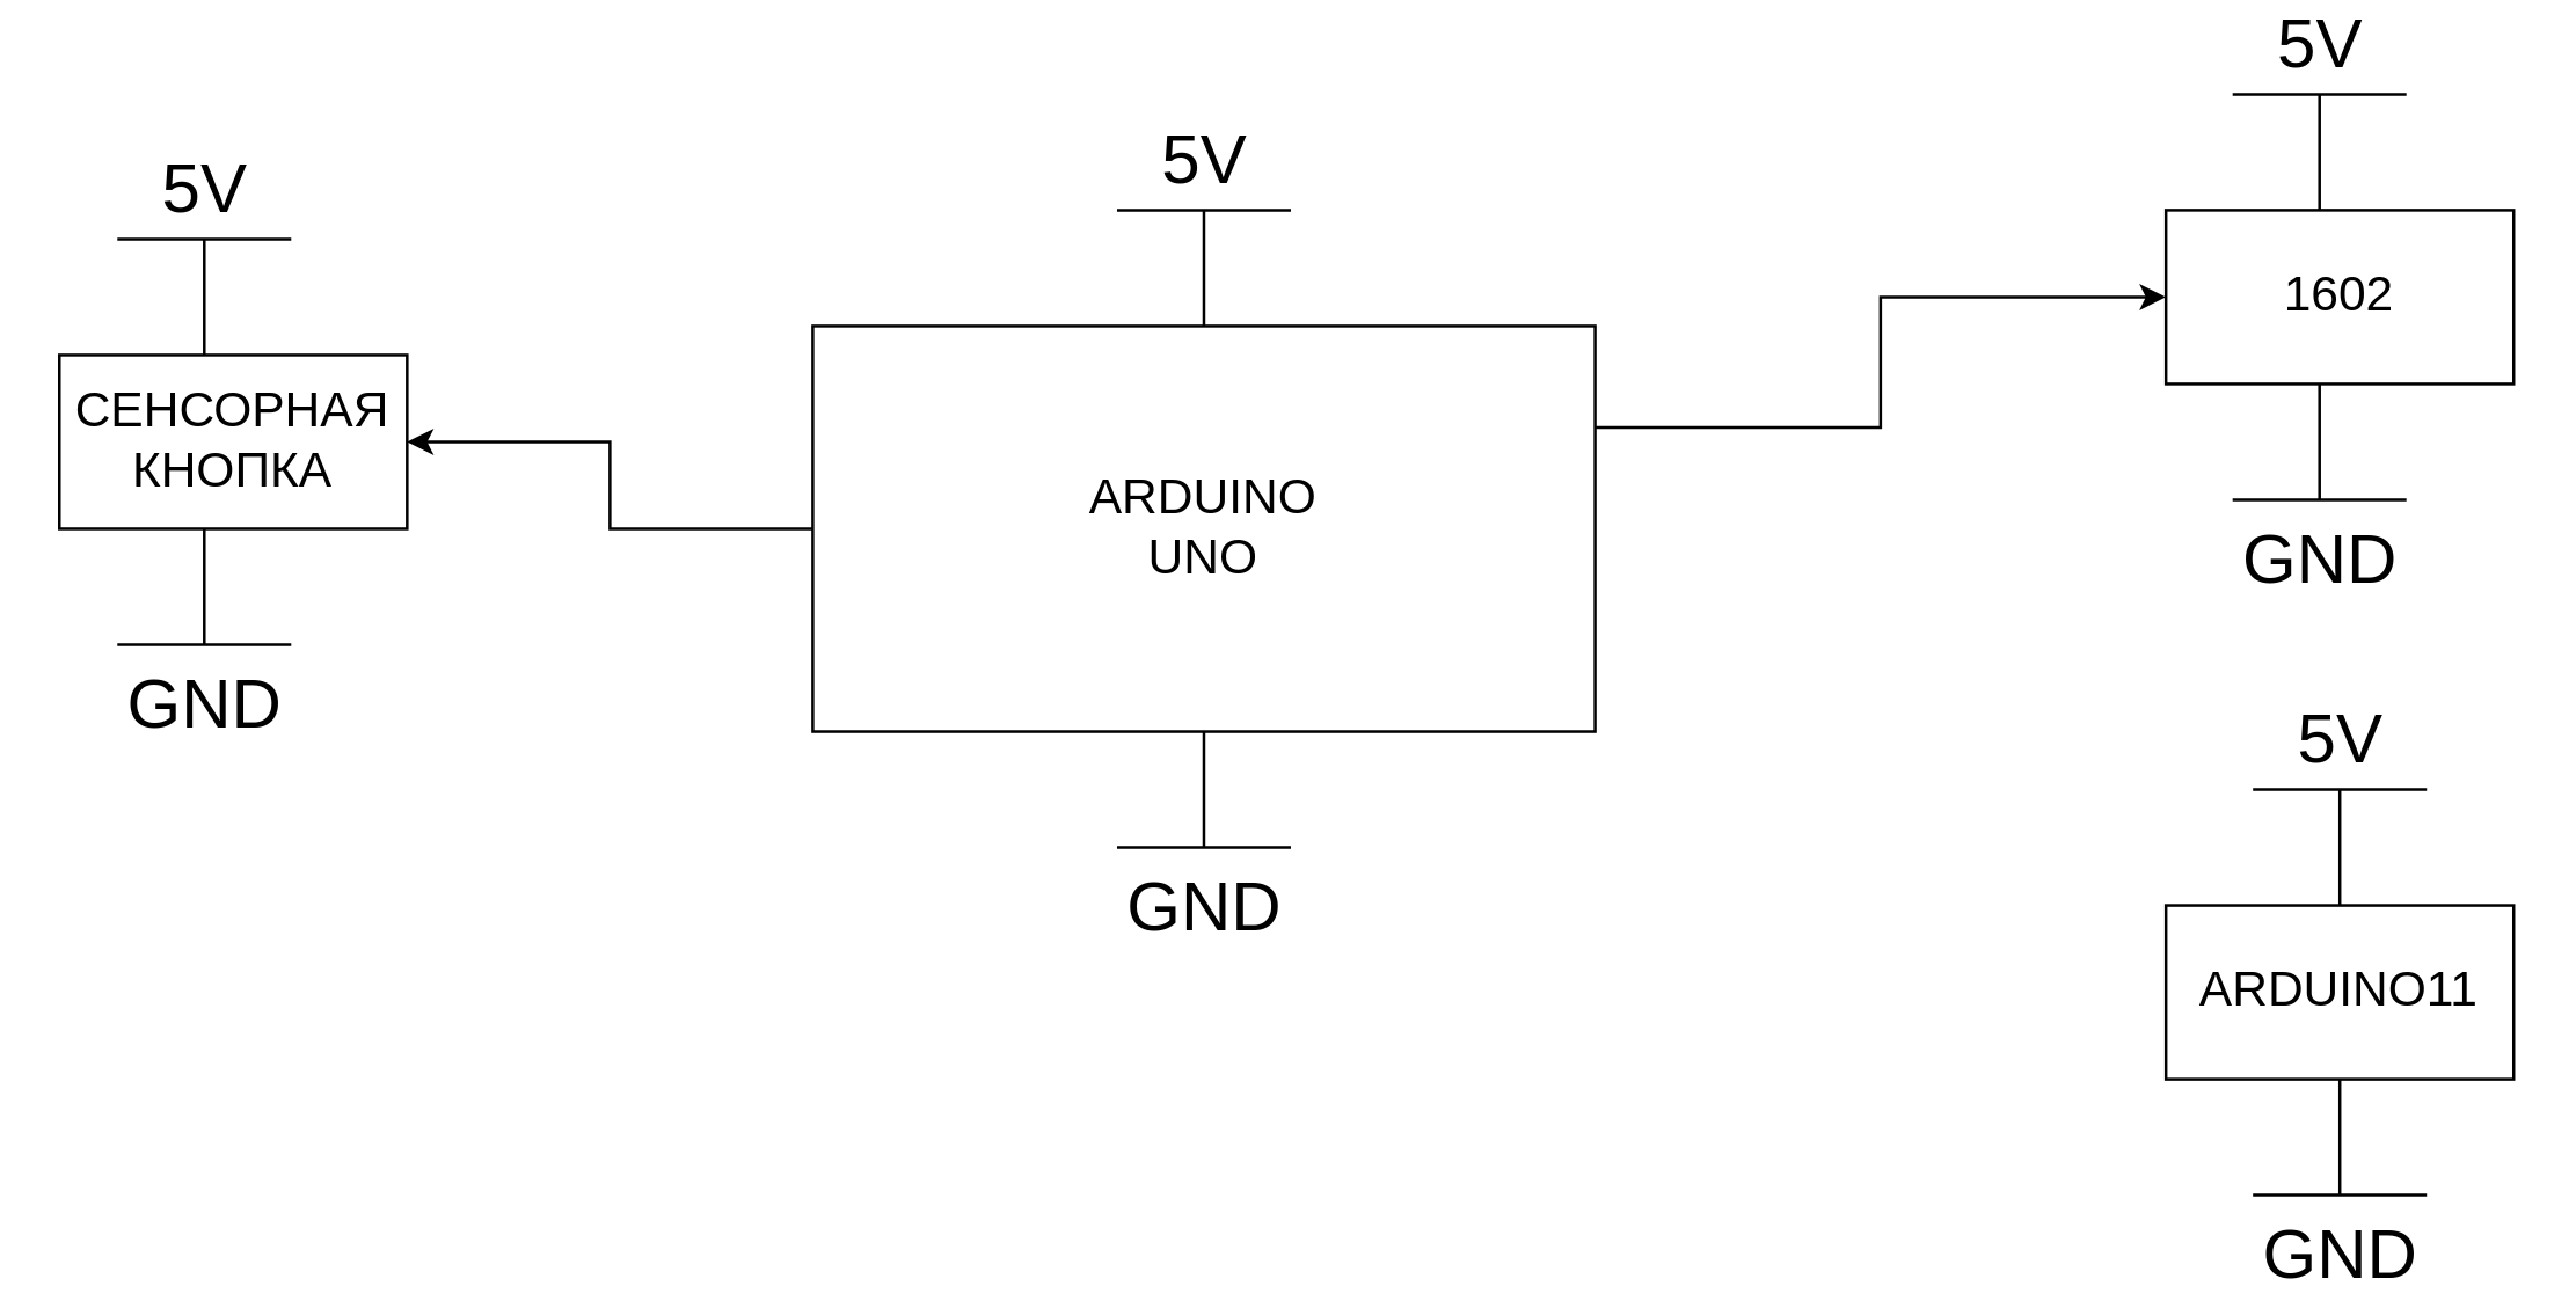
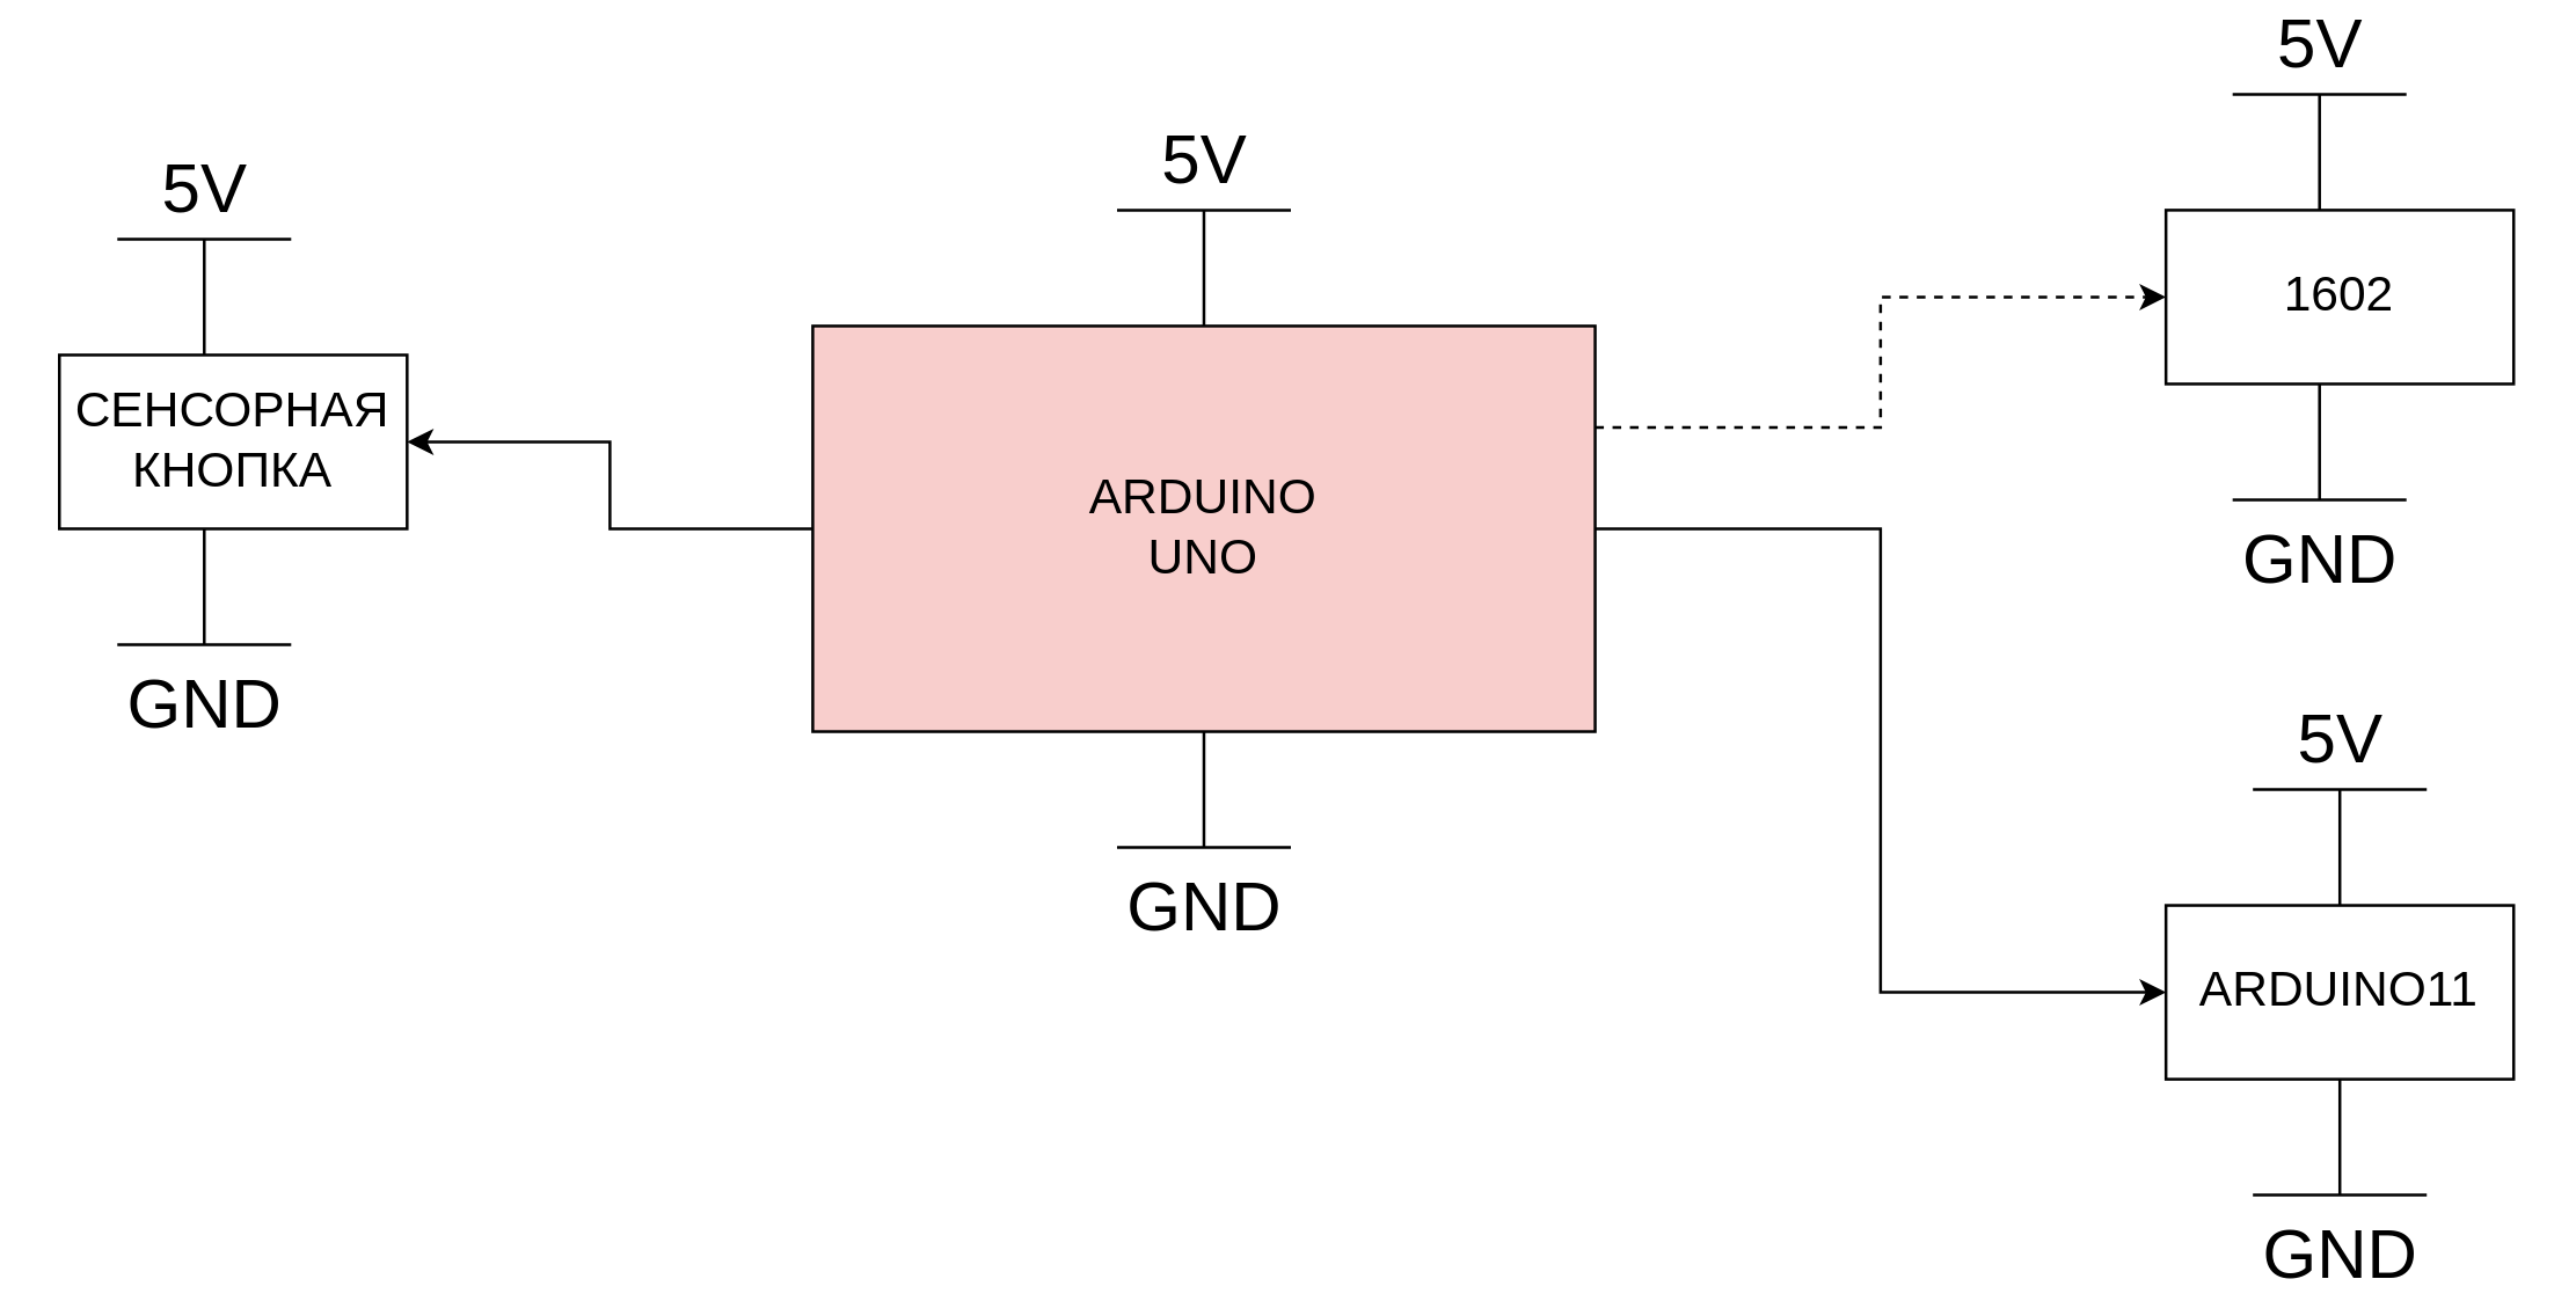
  <mxCell id="0" />
  <mxCell id="1" parent="0" />
  <mxCell id="2" style="edgeStyle=orthogonalEdgeStyle;rounded=0;orthogonalLoop=1;jettySize=auto;html=1;entryX=1;entryY=0.5;entryDx=0;entryDy=0;fontSize=17;" parent="1" source="5" target="8" edge="1"><mxGeometry relative="1" as="geometry" /></mxCell>
- <mxCell id="4" style="edgeStyle=orthogonalEdgeStyle;rounded=0;orthogonalLoop=1;jettySize=auto;html=1;exitX=1;exitY=0.25;exitDx=0;exitDy=0;entryX=0;entryY=0.5;entryDx=0;entryDy=0;" parent="1" source="5" target="9" edge="1"><mxGeometry relative="1" as="geometry" /></mxCell>
- <mxCell id="5" value="&lt;div&gt;&lt;font style=&quot;font-size: 17px&quot;&gt;ARDUINO&lt;/font&gt;&lt;/div&gt;&lt;div&gt;&lt;font style=&quot;font-size: 17px&quot;&gt;&lt;font style=&quot;font-size: 17px&quot;&gt;UNO&lt;/font&gt;&lt;br&gt;&lt;/font&gt;&lt;/div&gt;" style="rounded=0;whiteSpace=wrap;html=1;" parent="1" vertex="1"><mxGeometry x="280" y="100" width="270" height="140" as="geometry" /></mxCell>
+ <mxCell id="3" style="edgeStyle=orthogonalEdgeStyle;rounded=0;orthogonalLoop=1;jettySize=auto;html=1;entryX=0;entryY=0.5;entryDx=0;entryDy=0;fontSize=17;" parent="1" source="5" target="7" edge="1"><mxGeometry relative="1" as="geometry" /></mxCell>
+ <mxCell id="4" style="edgeStyle=orthogonalEdgeStyle;rounded=0;orthogonalLoop=1;jettySize=auto;html=1;exitX=1;exitY=0.25;exitDx=0;exitDy=0;entryX=0;entryY=0.5;entryDx=0;entryDy=0;dashed=1;" parent="1" source="5" target="9" edge="1"><mxGeometry relative="1" as="geometry" /></mxCell>
+ <mxCell id="5" value="&lt;div&gt;&lt;font style=&quot;font-size: 17px&quot;&gt;ARDUINO&lt;/font&gt;&lt;/div&gt;&lt;div&gt;&lt;font style=&quot;font-size: 17px&quot;&gt;&lt;font style=&quot;font-size: 17px&quot;&gt;UNO&lt;/font&gt;&lt;br&gt;&lt;/font&gt;&lt;/div&gt;" style="rounded=0;whiteSpace=wrap;html=1;fillColor=#f8cecc;" parent="1" vertex="1"><mxGeometry x="280" y="100" width="270" height="140" as="geometry" /></mxCell>
  <mxCell id="6" value="5V" style="verticalLabelPosition=top;verticalAlign=bottom;shape=mxgraph.electrical.signal_sources.vdd;shadow=0;dashed=0;align=center;strokeWidth=1;fontSize=24;html=1;flipV=1;" parent="1" vertex="1"><mxGeometry x="385" y="60" width="60" height="40" as="geometry" /></mxCell>
  <mxCell id="7" value="ARDUINO11" style="rounded=0;whiteSpace=wrap;html=1;fontSize=17;" parent="1" vertex="1"><mxGeometry x="747" y="300" width="120" height="60" as="geometry" /></mxCell>
  <mxCell id="8" value="&lt;div&gt;СЕНСОРНАЯ &lt;br&gt;&lt;/div&gt;&lt;div&gt;КНОПКА&lt;br&gt;&lt;/div&gt;" style="rounded=0;whiteSpace=wrap;html=1;fontSize=17;" parent="1" vertex="1"><mxGeometry x="20" y="110" width="120" height="60" as="geometry" /></mxCell>
  <mxCell id="9" value="1602" style="rounded=0;whiteSpace=wrap;html=1;fontSize=17;" parent="1" vertex="1"><mxGeometry x="747" y="60" width="120" height="60" as="geometry" /></mxCell>
  <mxCell id="10" value="5V" style="verticalLabelPosition=top;verticalAlign=bottom;shape=mxgraph.electrical.signal_sources.vdd;shadow=0;dashed=0;align=center;strokeWidth=1;fontSize=24;html=1;flipV=1;" parent="1" vertex="1"><mxGeometry y="70" width="60" height="40" as="geometry" x="40" /></mxCell>
  <mxCell id="11" value="5V" style="verticalLabelPosition=top;verticalAlign=bottom;shape=mxgraph.electrical.signal_sources.vdd;shadow=0;dashed=0;align=center;strokeWidth=1;fontSize=24;html=1;flipV=1;" parent="1" vertex="1"><mxGeometry x="777" y="260" width="60" height="40" as="geometry" /></mxCell>
  <mxCell id="12" value="5V" style="verticalLabelPosition=top;verticalAlign=bottom;shape=mxgraph.electrical.signal_sources.vdd;shadow=0;dashed=0;align=center;strokeWidth=1;fontSize=24;html=1;flipV=1;" parent="1" vertex="1"><mxGeometry x="770" width="60" height="40" as="geometry" y="20" /></mxCell>
  <mxCell id="13" value="GND" style="pointerEvents=1;verticalLabelPosition=bottom;shadow=0;dashed=0;align=center;html=1;verticalAlign=top;shape=mxgraph.electrical.signal_sources.vss2;fontSize=24;flipV=1;" parent="1" vertex="1"><mxGeometry y="170" width="60" height="40" as="geometry" x="40" /></mxCell>
  <mxCell id="14" value="GND" style="pointerEvents=1;verticalLabelPosition=bottom;shadow=0;dashed=0;align=center;html=1;verticalAlign=top;shape=mxgraph.electrical.signal_sources.vss2;fontSize=24;flipV=1;" parent="1" vertex="1"><mxGeometry x="385" y="240" width="60" height="40" as="geometry" /></mxCell>
  <mxCell id="15" value="GND" style="pointerEvents=1;verticalLabelPosition=bottom;shadow=0;dashed=0;align=center;html=1;verticalAlign=top;shape=mxgraph.electrical.signal_sources.vss2;fontSize=24;flipV=1;" parent="1" vertex="1"><mxGeometry x="770" y="120" width="60" height="40" as="geometry" /></mxCell>
  <mxCell id="16" value="GND" style="pointerEvents=1;verticalLabelPosition=bottom;shadow=0;dashed=0;align=center;html=1;verticalAlign=top;shape=mxgraph.electrical.signal_sources.vss2;fontSize=24;flipV=1;" parent="1" vertex="1"><mxGeometry x="777" y="360" width="60" height="40" as="geometry" /></mxCell>
